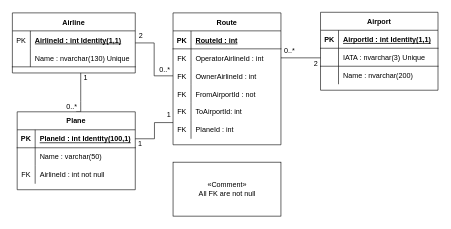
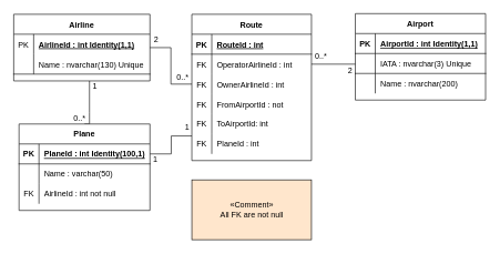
  <mxCell id="0" />
  <mxCell id="1" parent="0" />
  <mxCell id="2" value="Airport" style="shape=table;startSize=30;container=1;collapsible=1;childLayout=tableLayout;fixedRows=1;rowLines=0;fontStyle=1;align=center;resizeLast=1;" vertex="1" parent="1"><mxGeometry x="534" y="20" width="196" height="130" as="geometry" /></mxCell>
  <mxCell id="3" value="" style="shape=partialRectangle;collapsible=0;dropTarget=0;pointerEvents=0;fillColor=none;top=0;left=0;bottom=1;right=0;points=[[0,0.5],[1,0.5]];portConstraint=eastwest;" vertex="1" parent="2"><mxGeometry y="30" width="196" height="30" as="geometry" /></mxCell>
  <mxCell id="4" value="PK" style="shape=partialRectangle;connectable=0;fillColor=none;top=0;left=0;bottom=0;right=0;fontStyle=1;overflow=hidden;" vertex="1" parent="3"><mxGeometry width="30" height="30" as="geometry" /></mxCell>
  <mxCell id="5" value="AirportId : int Identity(1,1)" style="shape=partialRectangle;connectable=0;fillColor=none;top=0;left=0;bottom=0;right=0;align=left;spacingLeft=6;fontStyle=5;overflow=hidden;" vertex="1" parent="3"><mxGeometry x="30" width="166" height="30" as="geometry" /></mxCell>
  <mxCell id="6" value="" style="shape=partialRectangle;collapsible=0;dropTarget=0;pointerEvents=0;fillColor=none;top=0;left=0;bottom=1;right=0;points=[[0,0.5],[1,0.5]];portConstraint=eastwest;" vertex="1" parent="2"><mxGeometry y="60" width="196" height="30" as="geometry" /></mxCell>
  <mxCell id="7" value="" style="shape=partialRectangle;connectable=0;fillColor=none;top=0;left=0;bottom=0;right=0;fontStyle=1;overflow=hidden;" vertex="1" parent="6"><mxGeometry width="30" height="30" as="geometry" /></mxCell>
  <mxCell id="8" value="IATA : nvarchar(3) Unique" style="shape=partialRectangle;connectable=0;fillColor=none;top=0;left=0;bottom=0;right=0;align=left;spacingLeft=6;fontStyle=0;overflow=hidden;" vertex="1" parent="6"><mxGeometry x="30" width="166" height="30" as="geometry" /></mxCell>
  <mxCell id="9" value="" style="shape=partialRectangle;collapsible=0;dropTarget=0;pointerEvents=0;fillColor=none;top=0;left=0;bottom=0;right=0;points=[[0,0.5],[1,0.5]];portConstraint=eastwest;" vertex="1" parent="2"><mxGeometry y="90" width="196" height="30" as="geometry" /></mxCell>
  <mxCell id="10" value="" style="shape=partialRectangle;connectable=0;fillColor=none;top=0;left=0;bottom=0;right=0;editable=1;overflow=hidden;" vertex="1" parent="9"><mxGeometry width="30" height="30" as="geometry" /></mxCell>
  <mxCell id="11" value="Name : nvarchar(200)" style="shape=partialRectangle;connectable=0;fillColor=none;top=0;left=0;bottom=0;right=0;align=left;spacingLeft=6;overflow=hidden;" vertex="1" parent="9"><mxGeometry x="30" width="166" height="30" as="geometry" /></mxCell>
  <mxCell id="12" value="Route" style="shape=table;startSize=30;container=1;collapsible=1;childLayout=tableLayout;fixedRows=1;rowLines=0;fontStyle=1;align=center;resizeLast=1;" vertex="1" parent="1"><mxGeometry x="288" y="21" width="180" height="220" as="geometry" /></mxCell>
  <mxCell id="13" value="" style="shape=partialRectangle;collapsible=0;dropTarget=0;pointerEvents=0;fillColor=none;top=0;left=0;bottom=1;right=0;points=[[0,0.5],[1,0.5]];portConstraint=eastwest;" vertex="1" parent="12"><mxGeometry y="30" width="180" height="30" as="geometry" /></mxCell>
  <mxCell id="14" value="PK" style="shape=partialRectangle;connectable=0;fillColor=none;top=0;left=0;bottom=0;right=0;fontStyle=1;overflow=hidden;" vertex="1" parent="13"><mxGeometry width="30" height="30" as="geometry" /></mxCell>
  <mxCell id="15" value="RouteId : int" style="shape=partialRectangle;connectable=0;fillColor=none;top=0;left=0;bottom=0;right=0;align=left;spacingLeft=6;fontStyle=5;overflow=hidden;" vertex="1" parent="13"><mxGeometry x="30" width="150" height="30" as="geometry" /></mxCell>
  <mxCell id="16" value="" style="shape=partialRectangle;collapsible=0;dropTarget=0;pointerEvents=0;fillColor=none;top=0;left=0;bottom=0;right=0;points=[[0,0.5],[1,0.5]];portConstraint=eastwest;" vertex="1" parent="12"><mxGeometry y="60" width="180" height="30" as="geometry" /></mxCell>
  <mxCell id="17" value="FK" style="shape=partialRectangle;connectable=0;fillColor=none;top=0;left=0;bottom=0;right=0;editable=1;overflow=hidden;" vertex="1" parent="16"><mxGeometry width="30" height="30" as="geometry" /></mxCell>
  <mxCell id="18" value="OperatorAirlineId : int" style="shape=partialRectangle;connectable=0;fillColor=none;top=0;left=0;bottom=0;right=0;align=left;spacingLeft=6;overflow=hidden;" vertex="1" parent="16"><mxGeometry x="30" width="150" height="30" as="geometry" /></mxCell>
  <mxCell id="19" value="" style="shape=partialRectangle;collapsible=0;dropTarget=0;pointerEvents=0;fillColor=none;top=0;left=0;bottom=0;right=0;points=[[0,0.5],[1,0.5]];portConstraint=eastwest;" vertex="1" parent="12"><mxGeometry y="90" width="180" height="30" as="geometry" /></mxCell>
  <mxCell id="20" value="FK" style="shape=partialRectangle;connectable=0;fillColor=none;top=0;left=0;bottom=0;right=0;editable=1;overflow=hidden;" vertex="1" parent="19"><mxGeometry width="30" height="30" as="geometry" /></mxCell>
  <mxCell id="21" value="OwnerAirlineId : int" style="shape=partialRectangle;connectable=0;fillColor=none;top=0;left=0;bottom=0;right=0;align=left;spacingLeft=6;overflow=hidden;" vertex="1" parent="19"><mxGeometry x="30" width="150" height="30" as="geometry" /></mxCell>
  <mxCell id="22" value="" style="shape=partialRectangle;collapsible=0;dropTarget=0;pointerEvents=0;fillColor=none;top=0;left=0;bottom=0;right=0;points=[[0,0.5],[1,0.5]];portConstraint=eastwest;" vertex="1" parent="12"><mxGeometry y="120" width="180" height="30" as="geometry" /></mxCell>
  <mxCell id="23" value="FK" style="shape=partialRectangle;connectable=0;fillColor=none;top=0;left=0;bottom=0;right=0;editable=1;overflow=hidden;" vertex="1" parent="22"><mxGeometry width="30" height="30" as="geometry" /></mxCell>
  <mxCell id="24" value="FromAirportId : not" style="shape=partialRectangle;connectable=0;fillColor=none;top=0;left=0;bottom=0;right=0;align=left;spacingLeft=6;overflow=hidden;" vertex="1" parent="22"><mxGeometry x="30" width="150" height="30" as="geometry" /></mxCell>
  <mxCell id="25" value="" style="shape=partialRectangle;collapsible=0;dropTarget=0;pointerEvents=0;fillColor=none;top=0;left=0;bottom=0;right=0;points=[[0,0.5],[1,0.5]];portConstraint=eastwest;" vertex="1" parent="12"><mxGeometry y="150" width="180" height="30" as="geometry" /></mxCell>
  <mxCell id="26" value="FK" style="shape=partialRectangle;connectable=0;fillColor=none;top=0;left=0;bottom=0;right=0;editable=1;overflow=hidden;" vertex="1" parent="25"><mxGeometry width="30" height="30" as="geometry" /></mxCell>
  <mxCell id="27" value="ToAirportId: int" style="shape=partialRectangle;connectable=0;fillColor=none;top=0;left=0;bottom=0;right=0;align=left;spacingLeft=6;overflow=hidden;" vertex="1" parent="25"><mxGeometry x="30" width="150" height="30" as="geometry" /></mxCell>
  <mxCell id="28" value="" style="shape=partialRectangle;collapsible=0;dropTarget=0;pointerEvents=0;fillColor=none;top=0;left=0;bottom=0;right=0;points=[[0,0.5],[1,0.5]];portConstraint=eastwest;" vertex="1" parent="12"><mxGeometry y="180" width="180" height="30" as="geometry" /></mxCell>
  <mxCell id="29" value="FK" style="shape=partialRectangle;connectable=0;fillColor=none;top=0;left=0;bottom=0;right=0;editable=1;overflow=hidden;" vertex="1" parent="28"><mxGeometry width="30" height="30" as="geometry" /></mxCell>
  <mxCell id="30" value="PlaneId : int" style="shape=partialRectangle;connectable=0;fillColor=none;top=0;left=0;bottom=0;right=0;align=left;spacingLeft=6;overflow=hidden;" vertex="1" parent="28"><mxGeometry x="30" width="150" height="30" as="geometry" /></mxCell>
  <mxCell id="31" value="Airline" style="shape=table;startSize=30;container=1;collapsible=1;childLayout=tableLayout;fixedRows=1;rowLines=0;fontStyle=1;align=center;resizeLast=1;" vertex="1" parent="1"><mxGeometry x="20" y="21" width="205" height="100.21" as="geometry" /></mxCell>
  <mxCell id="32" value="" style="shape=partialRectangle;collapsible=0;dropTarget=0;pointerEvents=0;fillColor=none;top=0;left=0;bottom=0;right=0;points=[[0,0.5],[1,0.5]];portConstraint=eastwest;" vertex="1" parent="31"><mxGeometry y="30" width="205" height="30" as="geometry" /></mxCell>
  <mxCell id="33" value="PK" style="shape=partialRectangle;connectable=0;fillColor=none;top=0;left=0;bottom=0;right=0;editable=1;overflow=hidden;" vertex="1" parent="32"><mxGeometry width="30" height="30" as="geometry" /></mxCell>
  <mxCell id="34" value="AirlineId : int Identity(1,1)" style="shape=partialRectangle;connectable=0;fillColor=none;top=0;left=0;bottom=0;right=0;align=left;spacingLeft=6;overflow=hidden;fontStyle=5" vertex="1" parent="32"><mxGeometry x="30" width="175" height="30" as="geometry" /></mxCell>
  <mxCell id="35" value="" style="shape=partialRectangle;collapsible=0;dropTarget=0;pointerEvents=0;fillColor=none;top=0;left=0;bottom=1;right=0;points=[[0,0.5],[1,0.5]];portConstraint=eastwest;" vertex="1" parent="31"><mxGeometry y="60" width="205" height="30" as="geometry" /></mxCell>
  <mxCell id="36" value="" style="shape=partialRectangle;connectable=0;fillColor=none;top=0;left=0;bottom=0;right=0;fontStyle=1;overflow=hidden;" vertex="1" parent="35"><mxGeometry width="30" height="30" as="geometry" /></mxCell>
  <mxCell id="37" value="Name : nvarchar(130) Unique" style="shape=partialRectangle;connectable=0;fillColor=none;top=0;left=0;bottom=0;right=0;align=left;spacingLeft=6;fontStyle=0;overflow=hidden;" vertex="1" parent="35"><mxGeometry x="30" width="175" height="30" as="geometry" /></mxCell>
  <mxCell id="38" style="edgeStyle=orthogonalEdgeStyle;rounded=0;orthogonalLoop=1;jettySize=auto;html=1;exitX=1;exitY=0.5;exitDx=0;exitDy=0;endArrow=none;endFill=0;" edge="1" parent="1" source="16" target="2"><mxGeometry relative="1" as="geometry"><Array as="points"><mxPoint x="545" y="96" /><mxPoint x="545" y="96" /></Array></mxGeometry></mxCell>
  <mxCell id="39" style="edgeStyle=orthogonalEdgeStyle;rounded=0;orthogonalLoop=1;jettySize=auto;html=1;exitX=0;exitY=0.5;exitDx=0;exitDy=0;endArrow=none;endFill=0;" edge="1" parent="1" source="19" target="31"><mxGeometry relative="1" as="geometry" /></mxCell>
  <mxCell id="40" value="0..*" style="text;html=1;align=center;verticalAlign=middle;resizable=0;points=[];autosize=1;strokeColor=none;" vertex="1" parent="1"><mxGeometry x="468" y="76" width="28" height="18" as="geometry" /></mxCell>
  <mxCell id="41" value="2" style="text;html=1;align=center;verticalAlign=middle;resizable=0;points=[];autosize=1;strokeColor=none;" vertex="1" parent="1"><mxGeometry x="517" y="97" width="17" height="18" as="geometry" /></mxCell>
  <mxCell id="42" value="0..*" style="text;html=1;align=center;verticalAlign=middle;resizable=0;points=[];autosize=1;strokeColor=none;" vertex="1" parent="1"><mxGeometry x="260" y="107" width="28" height="18" as="geometry" /></mxCell>
  <mxCell id="43" value="2" style="text;html=1;align=center;verticalAlign=middle;resizable=0;points=[];autosize=1;strokeColor=none;" vertex="1" parent="1"><mxGeometry x="225" y="50" width="17" height="18" as="geometry" /></mxCell>
  <mxCell id="44" style="edgeStyle=orthogonalEdgeStyle;rounded=0;orthogonalLoop=1;jettySize=auto;html=1;exitX=0.5;exitY=0;exitDx=0;exitDy=0;endArrow=none;endFill=0;" edge="1" parent="1" source="45" target="31"><mxGeometry relative="1" as="geometry"><mxPoint x="125" y="115" as="targetPoint" /><Array as="points"><mxPoint x="134" y="169" /><mxPoint x="134" y="169" /></Array></mxGeometry></mxCell>
  <mxCell id="45" value="Plane" style="shape=table;startSize=30;container=1;collapsible=1;childLayout=tableLayout;fixedRows=1;rowLines=0;fontStyle=1;align=center;resizeLast=1;" vertex="1" parent="1"><mxGeometry x="28" y="186" width="197" height="130" as="geometry" /></mxCell>
  <mxCell id="46" value="" style="shape=partialRectangle;collapsible=0;dropTarget=0;pointerEvents=0;fillColor=none;top=0;left=0;bottom=1;right=0;points=[[0,0.5],[1,0.5]];portConstraint=eastwest;" vertex="1" parent="45"><mxGeometry y="30" width="197" height="30" as="geometry" /></mxCell>
  <mxCell id="47" value="PK" style="shape=partialRectangle;connectable=0;fillColor=none;top=0;left=0;bottom=0;right=0;fontStyle=1;overflow=hidden;" vertex="1" parent="46"><mxGeometry width="30" height="30" as="geometry" /></mxCell>
  <mxCell id="48" value="PlaneId : int Identity(100,1)" style="shape=partialRectangle;connectable=0;fillColor=none;top=0;left=0;bottom=0;right=0;align=left;spacingLeft=6;fontStyle=5;overflow=hidden;" vertex="1" parent="46"><mxGeometry x="30" width="167" height="30" as="geometry" /></mxCell>
  <mxCell id="49" value="" style="shape=partialRectangle;collapsible=0;dropTarget=0;pointerEvents=0;fillColor=none;top=0;left=0;bottom=0;right=0;points=[[0,0.5],[1,0.5]];portConstraint=eastwest;" vertex="1" parent="45"><mxGeometry y="60" width="197" height="30" as="geometry" /></mxCell>
  <mxCell id="50" value="" style="shape=partialRectangle;connectable=0;fillColor=none;top=0;left=0;bottom=0;right=0;editable=1;overflow=hidden;" vertex="1" parent="49"><mxGeometry width="30" height="30" as="geometry" /></mxCell>
  <mxCell id="51" value="Name : varchar(50)" style="shape=partialRectangle;connectable=0;fillColor=none;top=0;left=0;bottom=0;right=0;align=left;spacingLeft=6;overflow=hidden;" vertex="1" parent="49"><mxGeometry x="30" width="167" height="30" as="geometry" /></mxCell>
  <mxCell id="52" value="" style="shape=partialRectangle;collapsible=0;dropTarget=0;pointerEvents=0;fillColor=none;top=0;left=0;bottom=0;right=0;points=[[0,0.5],[1,0.5]];portConstraint=eastwest;" vertex="1" parent="45"><mxGeometry y="90" width="197" height="30" as="geometry" /></mxCell>
  <mxCell id="53" value="FK" style="shape=partialRectangle;connectable=0;fillColor=none;top=0;left=0;bottom=0;right=0;editable=1;overflow=hidden;" vertex="1" parent="52"><mxGeometry width="30" height="30" as="geometry" /></mxCell>
  <mxCell id="54" value="AirlineId : int not null" style="shape=partialRectangle;connectable=0;fillColor=none;top=0;left=0;bottom=0;right=0;align=left;spacingLeft=6;overflow=hidden;" vertex="1" parent="52"><mxGeometry x="30" width="167" height="30" as="geometry" /></mxCell>
  <mxCell id="55" value="1" style="text;html=1;align=center;verticalAlign=middle;resizable=0;points=[];autosize=1;strokeColor=none;" vertex="1" parent="1"><mxGeometry x="133" y="121.21" width="17" height="18" as="geometry" /></mxCell>
  <mxCell id="56" value="0..*" style="text;html=1;align=center;verticalAlign=middle;resizable=0;points=[];autosize=1;strokeColor=none;" vertex="1" parent="1"><mxGeometry x="105" y="168" width="28" height="18" as="geometry" /></mxCell>
- <mxCell id="57" value="«Comment»&lt;br&gt;All FK are not null" style="html=1;dropTarget=0;" vertex="1" parent="1"><mxGeometry x="288" y="270" width="180" height="90" as="geometry" /></mxCell>
+ <mxCell id="57" value="«Comment»&lt;br&gt;All FK are not null" style="html=1;dropTarget=0;fillColor=#ffe6cc;" vertex="1" parent="1"><mxGeometry x="288" y="270" width="180" height="90" as="geometry" /></mxCell>
  <mxCell id="58" style="edgeStyle=orthogonalEdgeStyle;rounded=0;orthogonalLoop=1;jettySize=auto;html=1;exitX=1;exitY=0.5;exitDx=0;exitDy=0;endArrow=none;endFill=0;" edge="1" parent="1" source="46" target="12"><mxGeometry relative="1" as="geometry"><Array as="points"><mxPoint x="257" y="231" /><mxPoint x="257" y="204" /></Array></mxGeometry></mxCell>
  <mxCell id="59" value="1" style="text;html=1;align=center;verticalAlign=middle;resizable=0;points=[];autosize=1;strokeColor=none;" vertex="1" parent="1"><mxGeometry x="272" y="183" width="17" height="18" as="geometry" /></mxCell>
  <mxCell id="60" value="1" style="text;html=1;align=center;verticalAlign=middle;resizable=0;points=[];autosize=1;strokeColor=none;" vertex="1" parent="1"><mxGeometry x="224" y="230" width="17" height="18" as="geometry" /></mxCell>
